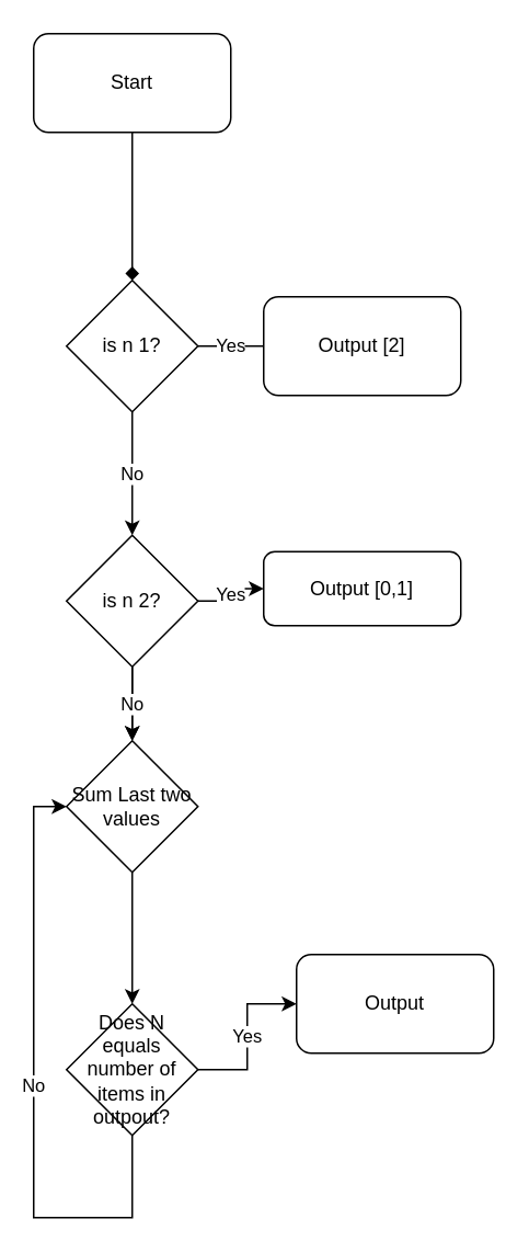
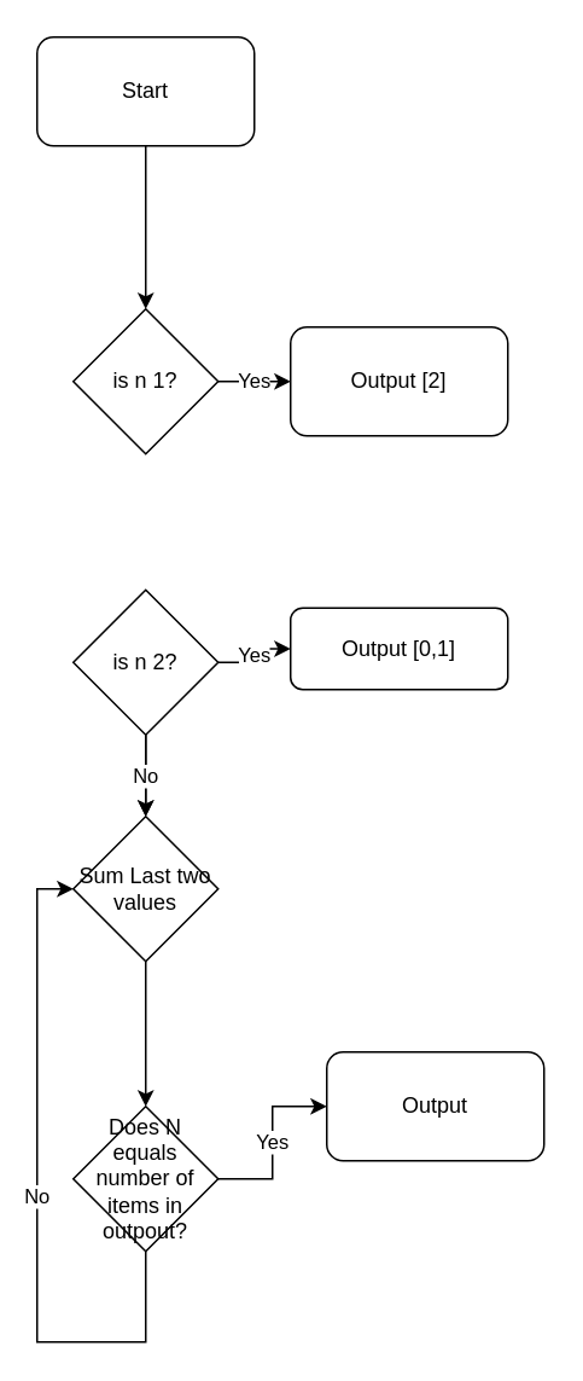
  <mxCell id="0" />
  <mxCell id="1" parent="0" />
- <mxCell id="2" style="edgeStyle=orthogonalEdgeStyle;rounded=0;orthogonalLoop=1;jettySize=auto;html=1;entryX=0.5;entryY=0;entryDx=0;entryDy=0;endArrow=diamond;" edge="1" parent="1" source="3" target="6"><mxGeometry relative="1" as="geometry" /></mxCell>
+ <mxCell id="2" style="edgeStyle=orthogonalEdgeStyle;rounded=0;orthogonalLoop=1;jettySize=auto;html=1;entryX=0.5;entryY=0;entryDx=0;entryDy=0;" edge="1" parent="1" source="3" target="6"><mxGeometry relative="1" as="geometry" /></mxCell>
  <mxCell id="3" value="Start" style="rounded=1;whiteSpace=wrap;html=1;" vertex="1" parent="1"><mxGeometry x="20" y="20" width="120" height="60" as="geometry" /></mxCell>
- <mxCell id="4" value="Yes" style="edgeStyle=orthogonalEdgeStyle;rounded=0;orthogonalLoop=1;jettySize=auto;html=1;entryX=0;entryY=0.5;entryDx=0;entryDy=0;endArrow=none;" edge="1" parent="1" source="6" target="7"><mxGeometry relative="1" as="geometry" /></mxCell>
- <mxCell id="5" value="No" style="edgeStyle=orthogonalEdgeStyle;rounded=0;orthogonalLoop=1;jettySize=auto;html=1;exitX=0.5;exitY=1;exitDx=0;exitDy=0;entryX=0.5;entryY=0;entryDx=0;entryDy=0;" edge="1" parent="1" source="6" target="11"><mxGeometry relative="1" as="geometry"><mxPoint x="80" y="315" as="targetPoint" /></mxGeometry></mxCell>
+ <mxCell id="4" value="Yes" style="edgeStyle=orthogonalEdgeStyle;rounded=0;orthogonalLoop=1;jettySize=auto;html=1;entryX=0;entryY=0.5;entryDx=0;entryDy=0;" edge="1" parent="1" source="6" target="7"><mxGeometry relative="1" as="geometry" /></mxCell>
  <mxCell id="6" value="is n 1?" style="rhombus;whiteSpace=wrap;html=1;" vertex="1" parent="1"><mxGeometry x="40" y="170" width="80" height="80" as="geometry" /></mxCell>
  <mxCell id="7" value="Output [2]" style="rounded=1;whiteSpace=wrap;html=1;" vertex="1" parent="1"><mxGeometry x="160" y="180" width="120" height="60" as="geometry" /></mxCell>
  <mxCell id="8" value="Yes" style="edgeStyle=orthogonalEdgeStyle;rounded=0;orthogonalLoop=1;jettySize=auto;html=1;entryX=0;entryY=0.5;entryDx=0;entryDy=0;" edge="1" parent="1" source="11" target="12"><mxGeometry relative="1" as="geometry" /></mxCell>
  <mxCell id="9" style="edgeStyle=orthogonalEdgeStyle;rounded=0;orthogonalLoop=1;jettySize=auto;html=1;" edge="1" parent="1" source="11" target="14"><mxGeometry relative="1" as="geometry" /></mxCell>
  <mxCell id="10" value="No" style="edgeStyle=orthogonalEdgeStyle;rounded=0;orthogonalLoop=1;jettySize=auto;html=1;" edge="1" parent="1" source="11" target="14"><mxGeometry relative="1" as="geometry" /></mxCell>
  <mxCell id="11" value="is n 2?" style="rhombus;whiteSpace=wrap;html=1;" vertex="1" parent="1"><mxGeometry x="40" y="325" width="80" height="80" as="geometry" /></mxCell>
  <mxCell id="12" value="Output [0,1]" style="rounded=1;whiteSpace=wrap;html=1;" vertex="1" parent="1"><mxGeometry x="160" y="335" width="120" height="45" as="geometry" /></mxCell>
  <mxCell id="13" value="" style="edgeStyle=orthogonalEdgeStyle;rounded=0;orthogonalLoop=1;jettySize=auto;html=1;" edge="1" parent="1" source="14" target="17"><mxGeometry relative="1" as="geometry" /></mxCell>
  <mxCell id="14" value="Sum Last two values" style="rhombus;whiteSpace=wrap;html=1;" vertex="1" parent="1"><mxGeometry x="40" y="450" width="80" height="80" as="geometry" /></mxCell>
  <mxCell id="15" value="No" style="edgeStyle=orthogonalEdgeStyle;rounded=0;orthogonalLoop=1;jettySize=auto;html=1;entryX=0;entryY=0.5;entryDx=0;entryDy=0;" edge="1" parent="1" source="17" target="14"><mxGeometry relative="1" as="geometry"><mxPoint x="80" y="800" as="targetPoint" /><Array as="points"><mxPoint x="80" y="740" /><mxPoint x="20" y="740" /><mxPoint x="20" y="490" /></Array></mxGeometry></mxCell>
  <mxCell id="16" value="Yes" style="edgeStyle=orthogonalEdgeStyle;rounded=0;orthogonalLoop=1;jettySize=auto;html=1;" edge="1" parent="1" source="17" target="18"><mxGeometry relative="1" as="geometry" /></mxCell>
  <mxCell id="17" value="Does N equals number of items in outpout?" style="rhombus;whiteSpace=wrap;html=1;" vertex="1" parent="1"><mxGeometry x="40" y="610" width="80" height="80" as="geometry" /></mxCell>
  <mxCell id="18" value="Output" style="rounded=1;whiteSpace=wrap;html=1;" vertex="1" parent="1"><mxGeometry x="180" y="580" width="120" height="60" as="geometry" /></mxCell>
